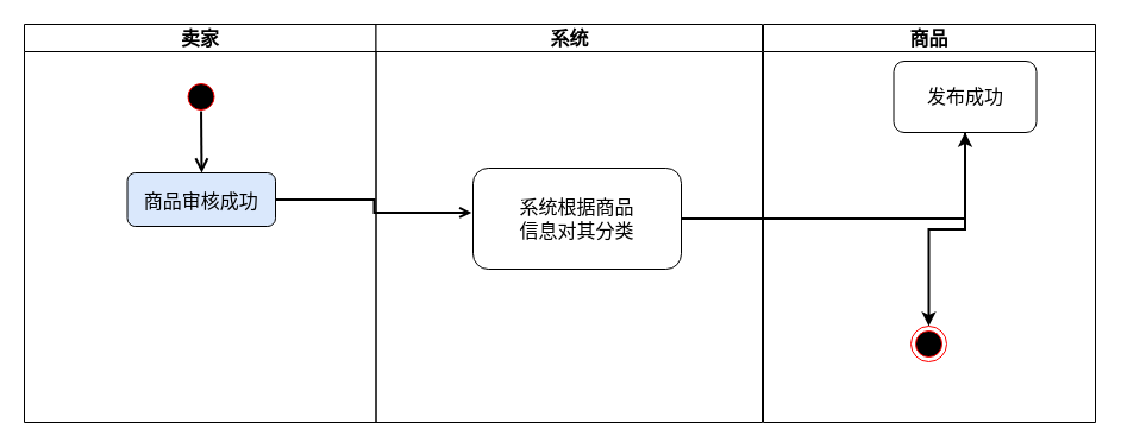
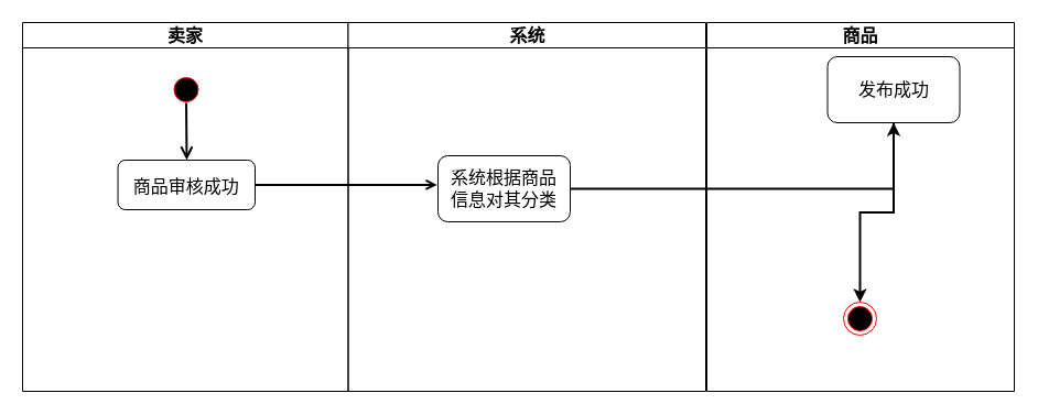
  <mxCell id="0" />
  <mxCell id="1" parent="0" />
  <mxCell id="2" value="卖家" style="swimlane;whiteSpace=wrap;startSize=23;fontSize=16;" vertex="1" parent="1"><mxGeometry x="20" y="20" width="295.5" height="335" as="geometry" /></mxCell>
  <mxCell id="3" value="" style="ellipse;shape=startState;fillColor=#000000;strokeColor=#ff0000;fontSize=16;" vertex="1" parent="2"><mxGeometry x="133.5" y="46" width="30" height="30" as="geometry" /></mxCell>
  <mxCell id="4" value="" style="edgeStyle=elbowEdgeStyle;elbow=horizontal;verticalAlign=bottom;endArrow=open;endSize=8;strokeColor=#000000;endFill=1;rounded=0;exitX=0.501;exitY=0.903;exitDx=0;exitDy=0;exitPerimeter=0;fontSize=16;strokeWidth=2;" edge="1" parent="2" source="3" target="5"><mxGeometry x="133.5" y="40" as="geometry"><mxPoint x="148.5" y="110" as="targetPoint" /></mxGeometry></mxCell>
- <mxCell id="5" value="商品审核成功" style="fontSize=16;rounded=1;fillColor=#dae8fc;" vertex="1" parent="2"><mxGeometry x="86.5" y="125" width="124.5" height="45" as="geometry" /></mxCell>
+ <mxCell id="5" value="商品审核成功" style="fontSize=16;rounded=1;" vertex="1" parent="2"><mxGeometry x="86.5" y="125" width="124.5" height="45" as="geometry" /></mxCell>
  <mxCell id="6" value="系统" style="swimlane;whiteSpace=wrap;gradientColor=none;swimlaneFillColor=none;fontSize=16;labelBorderColor=none;" vertex="1" parent="1"><mxGeometry x="315.5" y="20" width="324.5" height="335" as="geometry" /></mxCell>
- <mxCell id="7" value="系统根据商品&lt;br&gt;信息对其分类" style="whiteSpace=wrap;html=1;fontSize=16;rounded=1;" vertex="1" parent="6"><mxGeometry x="81.5" y="121" width="175" height="85" as="geometry" /></mxCell>
+ <mxCell id="7" value="系统根据商品&lt;br&gt;信息对其分类" style="whiteSpace=wrap;html=1;fontSize=16;rounded=1;" vertex="1" parent="6"><mxGeometry x="81.5" y="121" width="120" height="60" as="geometry" /></mxCell>
  <mxCell id="8" value="商品" style="swimlane;whiteSpace=wrap;fontSize=16;" vertex="1" parent="1"><mxGeometry x="641" y="20" width="279" height="335" as="geometry" /></mxCell>
  <mxCell id="9" style="edgeStyle=orthogonalEdgeStyle;rounded=0;orthogonalLoop=1;jettySize=auto;html=1;strokeColor=#000000;strokeWidth=2;" edge="1" parent="8" source="10" target="11"><mxGeometry relative="1" as="geometry" /></mxCell>
  <mxCell id="10" value="发布成功" style="whiteSpace=wrap;html=1;fontSize=16;fillColor=rgb(255, 255, 255);strokeColor=rgb(0, 0, 0);fontColor=rgb(0, 0, 0);rounded=1;" vertex="1" parent="8"><mxGeometry x="109.5" y="31" width="120" height="60" as="geometry" /></mxCell>
  <mxCell id="11" value="" style="ellipse;html=1;shape=endState;fillColor=#000000;strokeColor=#ff0000;" vertex="1" parent="8"><mxGeometry x="124" y="254" width="30" height="30" as="geometry" /></mxCell>
  <mxCell id="12" value="" style="edgeStyle=orthogonalEdgeStyle;rounded=0;orthogonalLoop=1;jettySize=auto;html=1;strokeColor=#000000;exitX=1;exitY=0.5;exitDx=0;exitDy=0;fontSize=16;entryX=-0.007;entryY=0.44;entryDx=0;entryDy=0;entryPerimeter=0;strokeWidth=2;endArrow=open;" edge="1" parent="1" source="5" target="7"><mxGeometry relative="1" as="geometry"><mxPoint x="457" y="311" as="sourcePoint" /><mxPoint x="390" y="168" as="targetPoint" /></mxGeometry></mxCell>
  <mxCell id="13" value="" style="edgeStyle=orthogonalEdgeStyle;rounded=0;orthogonalLoop=1;jettySize=auto;html=1;strokeColor=#000000;strokeWidth=2;" edge="1" parent="1" source="7" target="10"><mxGeometry relative="1" as="geometry" /></mxCell>
